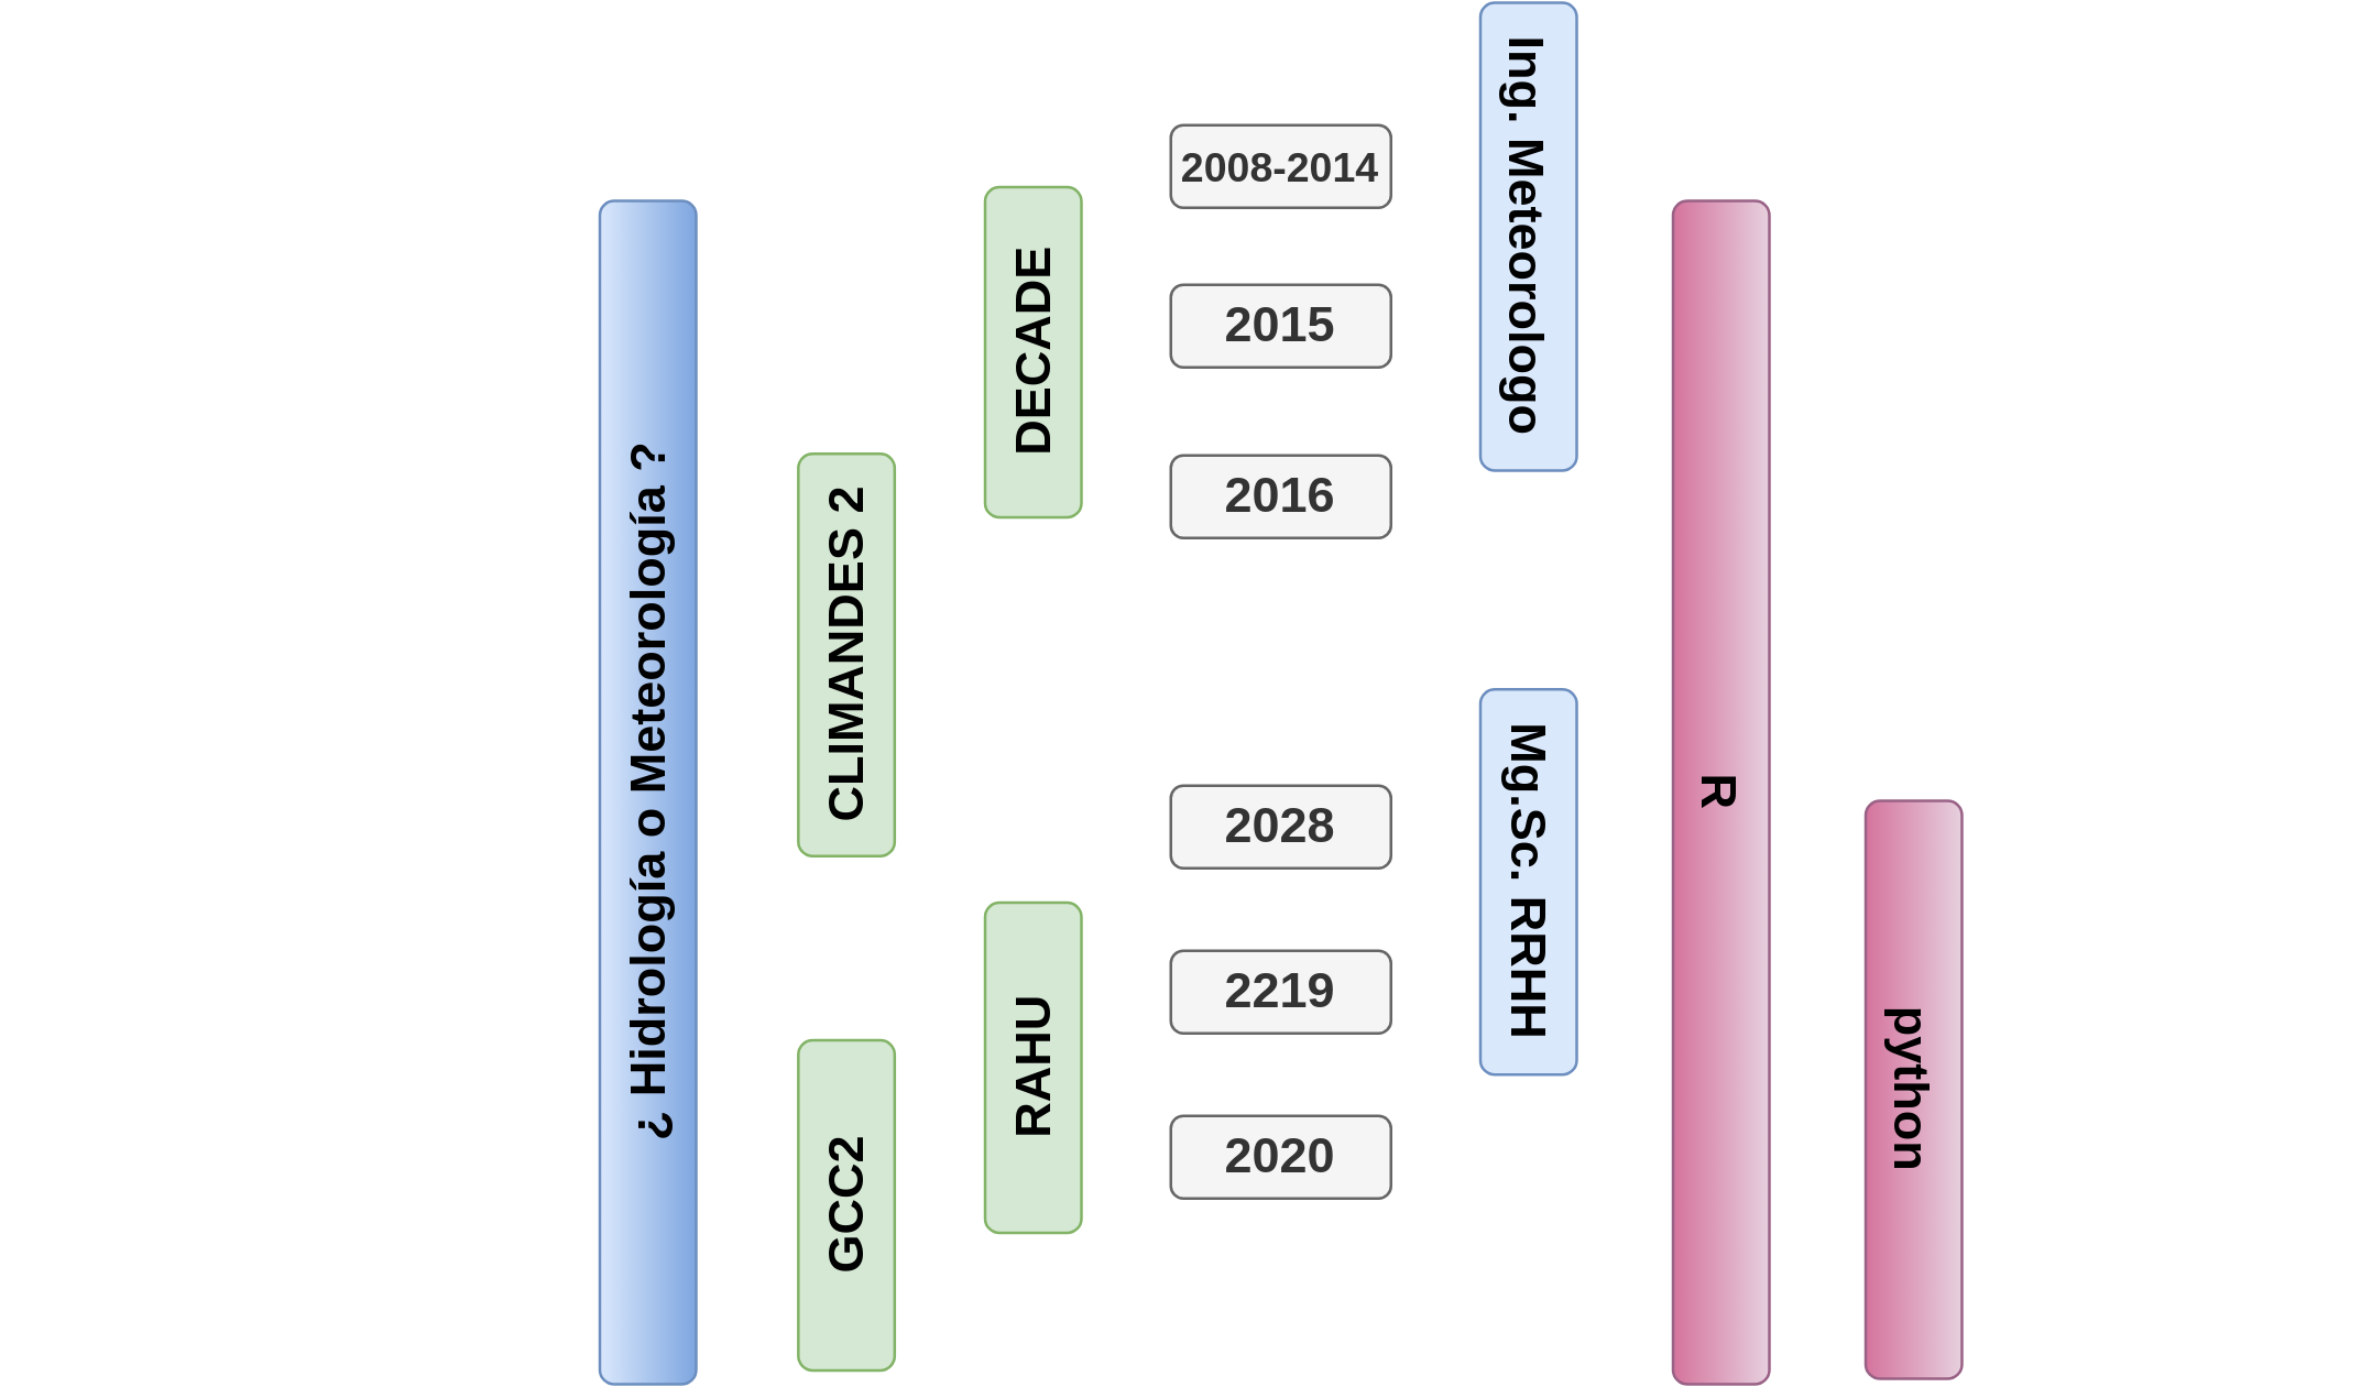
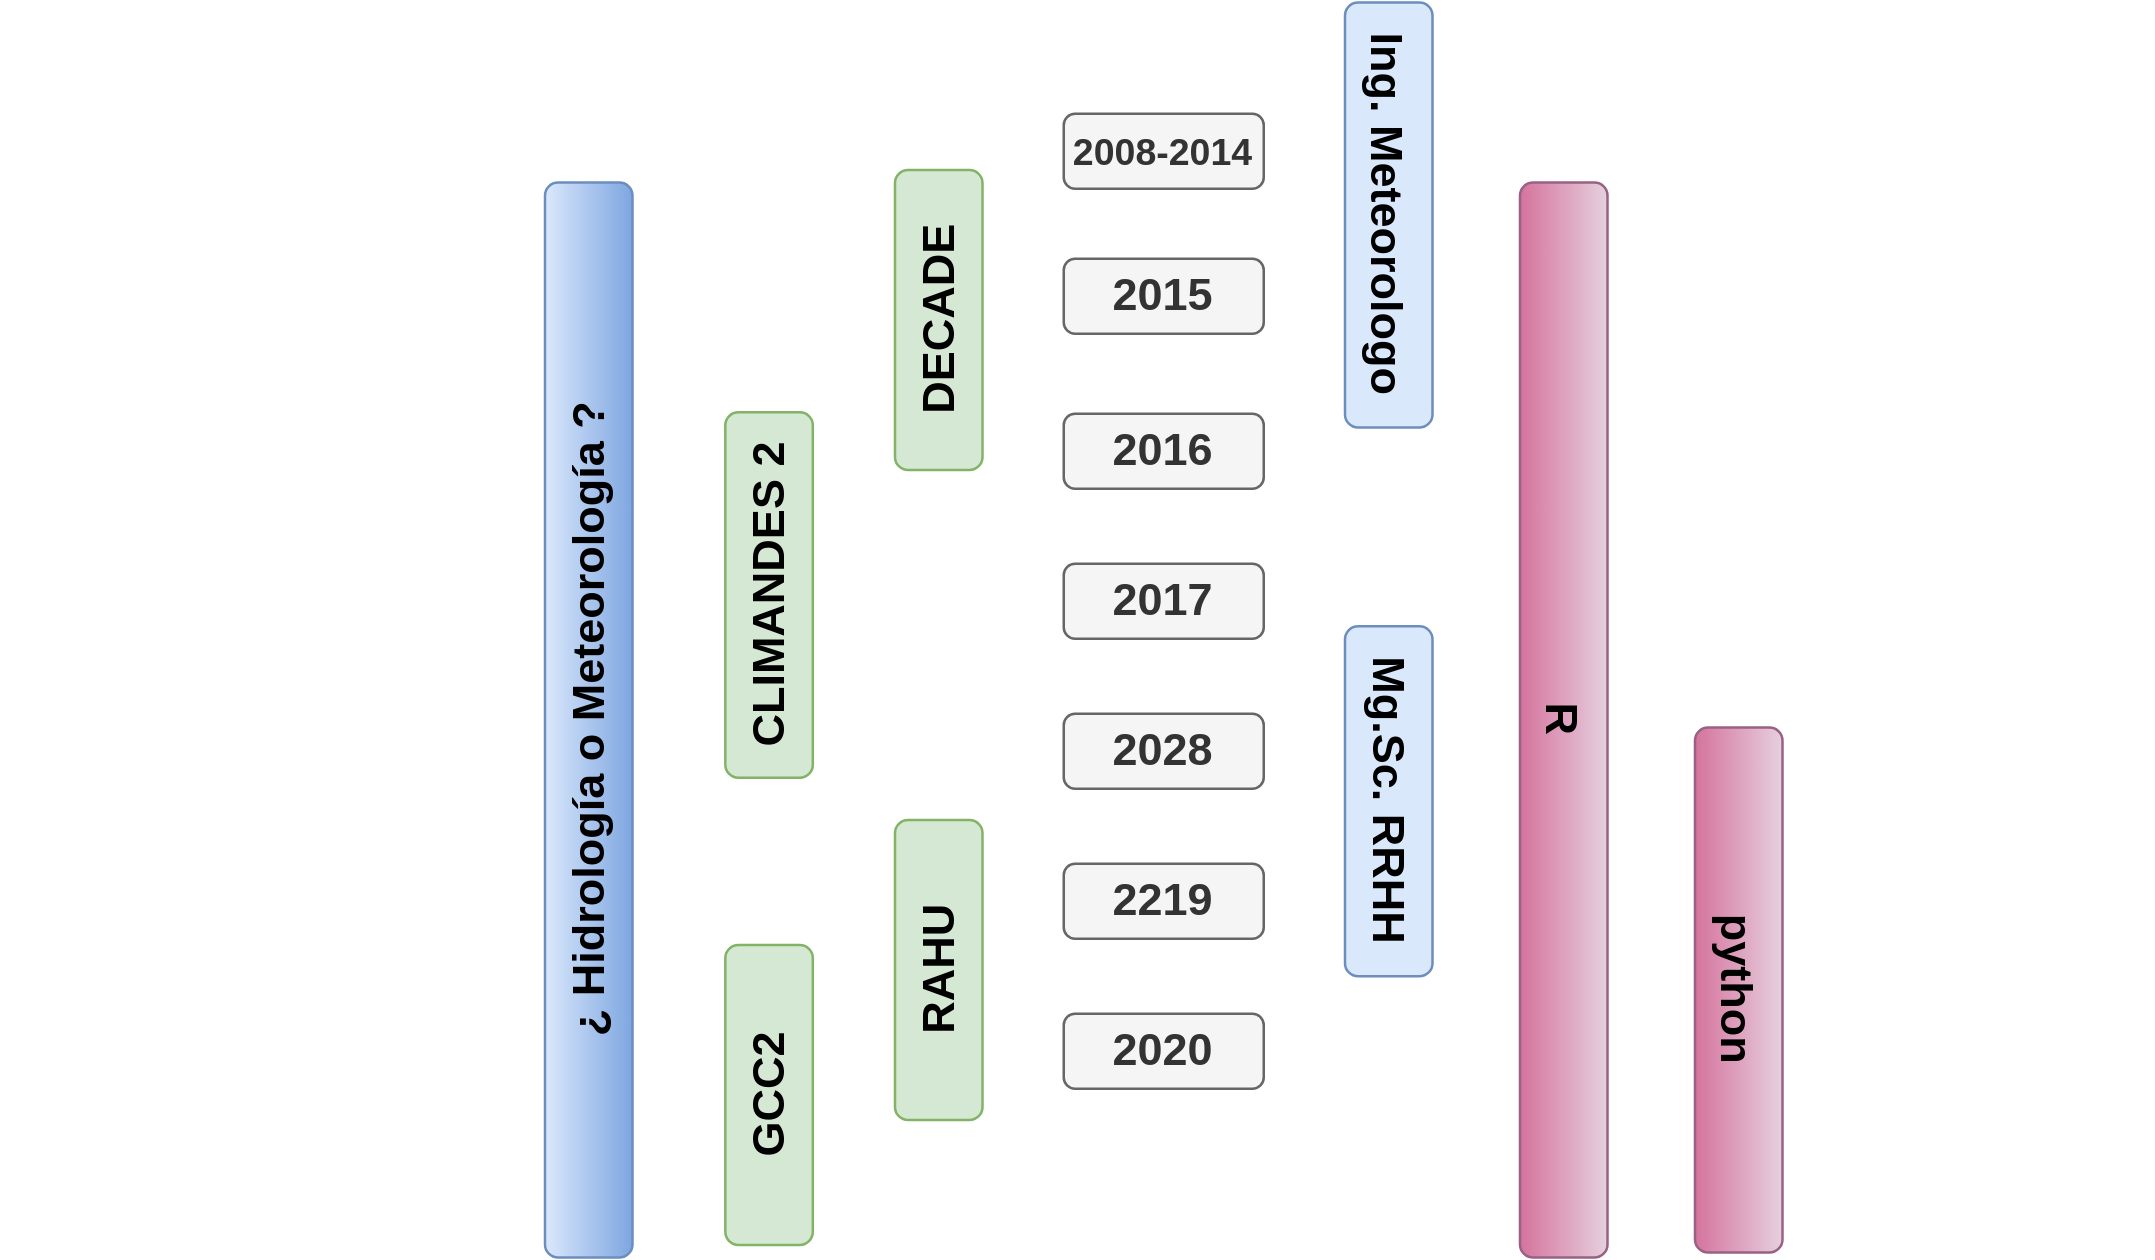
  <mxCell id="0" />
  <mxCell id="1" parent="0" />
  <mxCell id="2" value="2008-2014" style="rounded=1;whiteSpace=wrap;html=1;strokeColor=#666666;fillColor=#f5f5f5;fontColor=#333333;fontSize=15;fontStyle=1" vertex="1" parent="1"><mxGeometry x="425" y="20" width="80" height="30" as="geometry" /></mxCell>
  <mxCell id="3" value="DECADE" style="rounded=1;whiteSpace=wrap;html=1;fontSize=18;rotation=-90;fontStyle=1;fillColor=#d5e8d4;strokeColor=#82b366;" vertex="1" parent="1"><mxGeometry x="315" y="85" width="120" height="35" as="geometry" /></mxCell>
  <mxCell id="4" value="RAHU" style="rounded=1;whiteSpace=wrap;html=1;fontSize=18;rotation=-90;fontStyle=1;fillColor=#d5e8d4;strokeColor=#82b366;" vertex="1" parent="1"><mxGeometry x="315" y="345" width="120" height="35" as="geometry" /></mxCell>
  <mxCell id="5" value="GCC2" style="rounded=1;whiteSpace=wrap;html=1;fontSize=18;rotation=-90;fontStyle=1;fillColor=#d5e8d4;strokeColor=#82b366;" vertex="1" parent="1"><mxGeometry x="247.13" y="395" width="120" height="35" as="geometry" /></mxCell>
  <mxCell id="6" value="Ing. Meteorologo" style="rounded=1;whiteSpace=wrap;html=1;fontSize=18;rotation=90;fontStyle=1;fillColor=#dae8fc;strokeColor=#6c8ebf;" vertex="1" parent="1"><mxGeometry x="470" y="43" width="170" height="35" as="geometry" /></mxCell>
  <mxCell id="7" value="Mg.Sc. RRHH" style="rounded=1;whiteSpace=wrap;html=1;fontSize=18;rotation=90;fontStyle=1;fillColor=#dae8fc;strokeColor=#6c8ebf;" vertex="1" parent="1"><mxGeometry x="485" y="277.5" width="140" height="35" as="geometry" /></mxCell>
  <mxCell id="8" value="R" style="rounded=1;whiteSpace=wrap;html=1;fontSize=18;rotation=90;fontStyle=1;fillColor=#e6d0de;strokeColor=#996185;gradientColor=#d5739d;" vertex="1" parent="1"><mxGeometry x="410" y="245" width="430" height="35" as="geometry" /></mxCell>
  <mxCell id="9" value="python" style="rounded=1;whiteSpace=wrap;html=1;fontSize=18;rotation=90;fontStyle=1;fillColor=#e6d0de;strokeColor=#996185;gradientColor=#d5739d;" vertex="1" parent="1"><mxGeometry x="590" y="353" width="210" height="35" as="geometry" /></mxCell>
  <mxCell id="10" value="2015" style="rounded=1;whiteSpace=wrap;html=1;strokeColor=#666666;fillColor=#f5f5f5;fontColor=#333333;fontSize=18;fontStyle=1" vertex="1" parent="1"><mxGeometry x="425" y="78" width="80" height="30" as="geometry" /></mxCell>
  <mxCell id="11" value="2016" style="rounded=1;whiteSpace=wrap;html=1;strokeColor=#666666;fillColor=#f5f5f5;fontColor=#333333;fontSize=18;fontStyle=1" vertex="1" parent="1"><mxGeometry x="425" y="140" width="80" height="30" as="geometry" /></mxCell>
+ <mxCell id="12" value="2017" style="rounded=1;whiteSpace=wrap;html=1;strokeColor=#666666;fillColor=#f5f5f5;fontColor=#333333;fontSize=18;fontStyle=1" vertex="1" parent="1"><mxGeometry x="425" y="200" width="80" height="30" as="geometry" /></mxCell>
  <mxCell id="13" value="2028" style="rounded=1;whiteSpace=wrap;html=1;strokeColor=#666666;fillColor=#f5f5f5;fontColor=#333333;fontSize=18;fontStyle=1" vertex="1" parent="1"><mxGeometry x="425" y="260" width="80" height="30" as="geometry" /></mxCell>
  <mxCell id="14" value="2219" style="rounded=1;whiteSpace=wrap;html=1;strokeColor=#666666;fillColor=#f5f5f5;fontColor=#333333;fontSize=18;fontStyle=1" vertex="1" parent="1"><mxGeometry x="425" y="320" width="80" height="30" as="geometry" /></mxCell>
  <mxCell id="15" value="2020" style="rounded=1;whiteSpace=wrap;html=1;strokeColor=#666666;fillColor=#f5f5f5;fontColor=#333333;fontSize=18;fontStyle=1" vertex="1" parent="1"><mxGeometry x="425" y="380" width="80" height="30" as="geometry" /></mxCell>
  <mxCell id="16" style="edgeStyle=orthogonalEdgeStyle;rounded=0;orthogonalLoop=1;jettySize=auto;html=1;exitX=0.5;exitY=1;exitDx=0;exitDy=0;fontSize=18;" edge="1" parent="1" source="13" target="13"><mxGeometry relative="1" as="geometry" /></mxCell>
  <mxCell id="17" value="CLIMANDES 2" style="rounded=1;whiteSpace=wrap;html=1;fontSize=18;rotation=-90;fontStyle=1;fillColor=#d5e8d4;strokeColor=#82b366;" vertex="1" parent="1"><mxGeometry x="234" y="195" width="146.25" height="35" as="geometry" /></mxCell>
  <mxCell id="18" value="&lt;b&gt;¿ Hidrología o Meteorología ?&lt;/b&gt;" style="rounded=1;whiteSpace=wrap;html=1;fontSize=18;rotation=-90;gradientColor=#7ea6e0;fillColor=#dae8fc;strokeColor=#6c8ebf;" vertex="1" parent="1"><mxGeometry x="20" y="245" width="430" height="35" as="geometry" /></mxCell>
